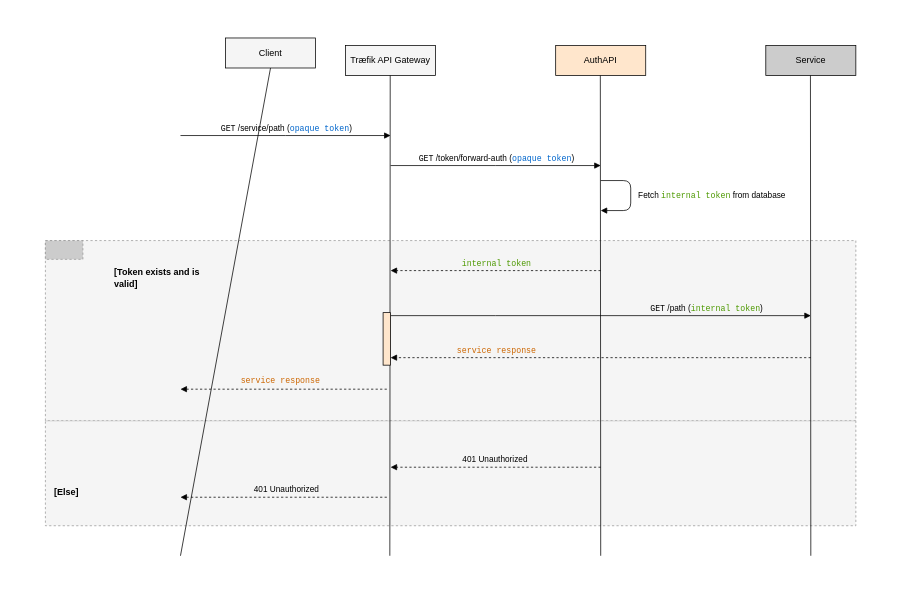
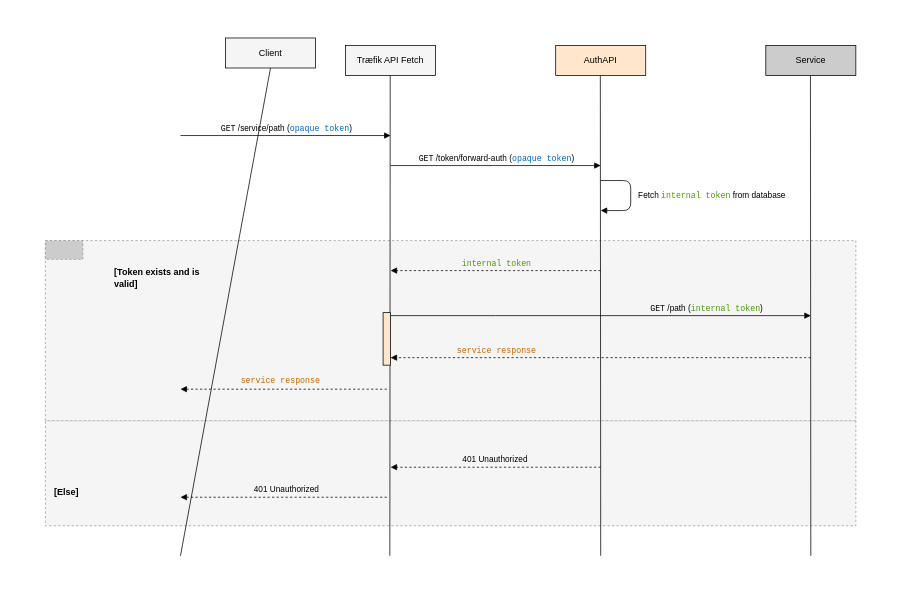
  <mxCell id="0" />
  <mxCell id="1" parent="0" />
  <mxCell id="2" value="" style="rounded=0;whiteSpace=wrap;html=1;labelBackgroundColor=none;fontFamily=Helvetica;fontColor=#00CCCC;strokeColor=none;fillColor=#FFFFFF;align=left;" vertex="1" parent="1"><mxGeometry x="20" width="1160" height="760" as="geometry" y="20" /></mxCell>
  <mxCell id="3" value="" style="rounded=0;whiteSpace=wrap;html=1;fontFamily=Helvetica;fillColor=#F5F5F5;dashed=1;strokeColor=#999999;" vertex="1" parent="1"><mxGeometry x="60" y="560" width="1080" height="140" as="geometry" /></mxCell>
  <mxCell id="4" value="" style="rounded=0;whiteSpace=wrap;html=1;fontFamily=Helvetica;fillColor=#F5F5F5;dashed=1;strokeColor=#999999;" vertex="1" parent="1"><mxGeometry x="60" y="320" width="1080" height="240" as="geometry" /></mxCell>
  <mxCell id="5" style="edgeStyle=orthogonalEdgeStyle;rounded=0;orthogonalLoop=1;jettySize=auto;html=1;endArrow=block;endFill=1;strokeColor=default;" edge="1" parent="1"><mxGeometry relative="1" as="geometry"><mxPoint x="520" y="180" as="targetPoint" /><mxPoint x="240" y="180" as="sourcePoint" /><Array as="points"><mxPoint x="380" y="180" /><mxPoint x="380" y="180" /></Array></mxGeometry></mxCell>
  <mxCell id="6" value="&lt;font face=&quot;Courier New&quot;&gt;GET&lt;/font&gt; /service/path (&lt;font face=&quot;Courier New&quot; color=&quot;#0066CC&quot;&gt;opaque token&lt;/font&gt;)" style="edgeLabel;html=1;align=center;verticalAlign=middle;resizable=0;points=[];" vertex="1" connectable="0" parent="5"><mxGeometry x="-0.071" y="-1" relative="1" as="geometry"><mxPoint x="10" y="-11" as="offset" /></mxGeometry></mxCell>
  <mxCell id="7" value="Client" style="rounded=0;whiteSpace=wrap;html=1;fillColor=#F5F5F5;" vertex="1" parent="1"><mxGeometry x="300" y="50" width="120" height="40" as="geometry" /></mxCell>
- <mxCell id="8" value="Træfik API Gateway" style="rounded=0;whiteSpace=wrap;html=1;fillColor=#F5F5F5;" vertex="1" parent="1"><mxGeometry x="460" y="60" width="120" height="40" as="geometry" /></mxCell>
+ <mxCell id="8" value="Træfik API Fetch" style="rounded=0;whiteSpace=wrap;html=1;fillColor=#F5F5F5;" vertex="1" parent="1"><mxGeometry x="460" y="60" width="120" height="40" as="geometry" /></mxCell>
  <mxCell id="9" value="AuthAPI" style="rounded=0;whiteSpace=wrap;html=1;fillColor=#ffe6cc;" vertex="1" parent="1"><mxGeometry x="740" y="60" width="120" height="40" as="geometry" /></mxCell>
  <mxCell id="10" style="rounded=0;orthogonalLoop=1;jettySize=auto;html=1;exitX=0.5;exitY=1;exitDx=0;exitDy=0;strokeColor=default;endArrow=none;endFill=0;" edge="1" parent="1" source="7"><mxGeometry relative="1" as="geometry"><mxPoint x="240" y="740" as="targetPoint" /></mxGeometry></mxCell>
  <mxCell id="11" style="rounded=0;orthogonalLoop=1;jettySize=auto;html=1;exitX=0.5;exitY=1;exitDx=0;exitDy=0;strokeColor=default;endArrow=none;endFill=0;" edge="1" parent="1"><mxGeometry relative="1" as="geometry"><mxPoint x="800" y="740" as="targetPoint" /><mxPoint x="799.5" y="100" as="sourcePoint" /></mxGeometry></mxCell>
  <mxCell id="12" value="Service" style="rounded=0;whiteSpace=wrap;html=1;fillColor=#cccccc;" vertex="1" parent="1"><mxGeometry x="1020" y="60" width="120" height="40" as="geometry" /></mxCell>
  <mxCell id="13" style="rounded=0;orthogonalLoop=1;jettySize=auto;html=1;exitX=0.5;exitY=1;exitDx=0;exitDy=0;strokeColor=default;endArrow=none;endFill=0;" edge="1" parent="1"><mxGeometry relative="1" as="geometry"><mxPoint x="1080" y="740" as="targetPoint" /><mxPoint x="1079.5" y="100" as="sourcePoint" /></mxGeometry></mxCell>
  <mxCell id="14" style="edgeStyle=orthogonalEdgeStyle;rounded=0;orthogonalLoop=1;jettySize=auto;html=1;endArrow=block;endFill=1;strokeColor=default;" edge="1" parent="1"><mxGeometry relative="1" as="geometry"><mxPoint x="800" y="220" as="targetPoint" /><mxPoint x="520" y="220" as="sourcePoint" /><Array as="points"><mxPoint x="660" y="220" /><mxPoint x="660" y="220" /></Array></mxGeometry></mxCell>
  <mxCell id="15" value="&lt;font face=&quot;Courier New&quot;&gt;GET&lt;/font&gt; /token/forward-auth (&lt;font face=&quot;Courier New&quot; color=&quot;#0066CC&quot;&gt;opaque token&lt;/font&gt;)" style="edgeLabel;html=1;align=center;verticalAlign=middle;resizable=0;points=[];" vertex="1" connectable="0" parent="14"><mxGeometry x="-0.071" y="-1" relative="1" as="geometry"><mxPoint x="10" y="-11" as="offset" /></mxGeometry></mxCell>
  <mxCell id="16" style="edgeStyle=orthogonalEdgeStyle;rounded=1;orthogonalLoop=1;jettySize=auto;html=1;endArrow=block;endFill=1;strokeColor=default;" edge="1" parent="1"><mxGeometry relative="1" as="geometry"><mxPoint x="800" y="280" as="targetPoint" /><mxPoint x="800" y="240" as="sourcePoint" /><Array as="points"><mxPoint x="840" y="240" /><mxPoint x="840" y="280" /></Array></mxGeometry></mxCell>
  <mxCell id="17" value="&lt;font face=&quot;Helvetica&quot;&gt;Fetch &lt;font face=&quot;Courier New&quot; color=&quot;#4D9900&quot;&gt;internal token&lt;/font&gt; from database&lt;br&gt;&lt;/font&gt;" style="edgeLabel;html=1;align=center;verticalAlign=middle;resizable=0;points=[];fontFamily=Courier New;" vertex="1" connectable="0" parent="16"><mxGeometry x="0.183" y="3" relative="1" as="geometry"><mxPoint x="104" y="-11" as="offset" /></mxGeometry></mxCell>
  <mxCell id="18" style="edgeStyle=orthogonalEdgeStyle;rounded=0;orthogonalLoop=1;jettySize=auto;html=1;fontFamily=Courier New;endArrow=block;endFill=1;strokeColor=default;dashed=1;" edge="1" parent="1"><mxGeometry relative="1" as="geometry"><mxPoint x="800" y="360" as="sourcePoint" /><mxPoint x="520" y="360" as="targetPoint" /></mxGeometry></mxCell>
  <mxCell id="19" value="&lt;font face=&quot;Helvetica&quot; color=&quot;#4D9900&quot;&gt;&lt;font face=&quot;Courier New&quot;&gt;internal token&lt;/font&gt;&lt;/font&gt;" style="edgeLabel;html=1;align=center;verticalAlign=middle;resizable=0;points=[];fontFamily=Courier New;labelBackgroundColor=none;" vertex="1" connectable="0" parent="18"><mxGeometry x="-0.093" y="1" relative="1" as="geometry"><mxPoint x="-13" y="-11" as="offset" /></mxGeometry></mxCell>
  <mxCell id="20" value="" style="rounded=0;orthogonalLoop=1;jettySize=auto;html=1;exitX=0.5;exitY=1;exitDx=0;exitDy=0;strokeColor=default;endArrow=none;endFill=0;" edge="1" parent="1"><mxGeometry relative="1" as="geometry"><mxPoint x="519" y="740" as="targetPoint" /><mxPoint x="519.5" y="100" as="sourcePoint" /></mxGeometry></mxCell>
  <mxCell id="21" value="" style="rounded=0;whiteSpace=wrap;html=1;fontFamily=Helvetica;fillColor=#CCCCCC;dashed=1;strokeColor=#999999;" vertex="1" parent="1"><mxGeometry x="60" y="320" width="50" height="25" as="geometry" /></mxCell>
  <mxCell id="22" value="&lt;div align=&quot;left&quot;&gt;&lt;b&gt;[Token exists and is valid]&lt;/b&gt;&lt;/div&gt;" style="text;html=1;strokeColor=none;fillColor=none;align=left;verticalAlign=middle;whiteSpace=wrap;rounded=0;fontFamily=Helvetica;" vertex="1" parent="1"><mxGeometry x="150" y="355" width="130" height="30" as="geometry" /></mxCell>
  <mxCell id="23" style="edgeStyle=orthogonalEdgeStyle;rounded=0;orthogonalLoop=1;jettySize=auto;html=1;endArrow=block;endFill=1;strokeColor=default;" edge="1" parent="1"><mxGeometry relative="1" as="geometry"><mxPoint x="1080" y="420" as="targetPoint" /><mxPoint x="520" y="420" as="sourcePoint" /><Array as="points"><mxPoint x="660" y="420" /><mxPoint x="660" y="420" /></Array></mxGeometry></mxCell>
  <mxCell id="24" value="&lt;font face=&quot;Courier New&quot;&gt;GET&lt;/font&gt; /path (&lt;font face=&quot;Helvetica&quot; color=&quot;#4D9900&quot;&gt;&lt;font face=&quot;Courier New&quot;&gt;internal token&lt;/font&gt;&lt;/font&gt;)" style="edgeLabel;html=1;align=center;verticalAlign=middle;resizable=0;points=[];labelBackgroundColor=none;" vertex="1" connectable="0" parent="23"><mxGeometry x="-0.071" y="-1" relative="1" as="geometry"><mxPoint x="160" y="-11" as="offset" /></mxGeometry></mxCell>
  <mxCell id="25" style="edgeStyle=orthogonalEdgeStyle;rounded=0;orthogonalLoop=1;jettySize=auto;html=1;fontFamily=Courier New;endArrow=block;endFill=1;strokeColor=default;dashed=1;" edge="1" parent="1"><mxGeometry relative="1" as="geometry"><mxPoint x="1080" y="476" as="sourcePoint" /><mxPoint x="520" y="476" as="targetPoint" /></mxGeometry></mxCell>
  <mxCell id="26" value="&lt;font face=&quot;Courier New&quot; color=&quot;#CC6600&quot;&gt;service response&lt;/font&gt;" style="edgeLabel;html=1;align=center;verticalAlign=middle;resizable=0;points=[];fontFamily=Helvetica;fontColor=#000000;labelBackgroundColor=none;" vertex="1" connectable="0" parent="25"><mxGeometry x="0.382" relative="1" as="geometry"><mxPoint x="-33" y="-10" as="offset" /></mxGeometry></mxCell>
  <mxCell id="27" style="edgeStyle=orthogonalEdgeStyle;rounded=0;orthogonalLoop=1;jettySize=auto;html=1;fontFamily=Courier New;endArrow=block;endFill=1;strokeColor=default;dashed=1;" edge="1" parent="1"><mxGeometry relative="1" as="geometry"><mxPoint x="515" y="518" as="sourcePoint" /><mxPoint x="240" y="518" as="targetPoint" /></mxGeometry></mxCell>
  <mxCell id="28" value="&lt;font face=&quot;Courier New&quot; color=&quot;#CC6600&quot;&gt;service response&lt;/font&gt;" style="edgeLabel;html=1;align=center;verticalAlign=middle;resizable=0;points=[];fontFamily=Helvetica;fontColor=#000000;labelBackgroundColor=none;" vertex="1" connectable="0" parent="1"><mxGeometry x="360" y="510" as="geometry"><mxPoint x="12" y="-4" as="offset" /></mxGeometry></mxCell>
  <mxCell id="29" value="" style="rounded=0;whiteSpace=wrap;html=1;labelBackgroundColor=none;fontFamily=Courier New;fontColor=#4D9900;strokeColor=#000000;fillColor=#FFE6CC;align=left;" vertex="1" parent="1"><mxGeometry x="510" y="416" width="10" height="70" as="geometry" /></mxCell>
  <mxCell id="30" value="&lt;div align=&quot;left&quot;&gt;&lt;b&gt;[Else]&lt;/b&gt;&lt;/div&gt;" style="text;html=1;strokeColor=none;fillColor=none;align=left;verticalAlign=middle;whiteSpace=wrap;rounded=0;fontFamily=Helvetica;" vertex="1" parent="1"><mxGeometry x="70" y="640" width="120" height="30" as="geometry" /></mxCell>
  <mxCell id="31" style="edgeStyle=orthogonalEdgeStyle;rounded=0;orthogonalLoop=1;jettySize=auto;html=1;fontFamily=Courier New;endArrow=block;endFill=1;strokeColor=default;dashed=1;" edge="1" parent="1"><mxGeometry relative="1" as="geometry"><mxPoint x="515" y="662" as="sourcePoint" /><mxPoint x="240" y="662" as="targetPoint" /></mxGeometry></mxCell>
  <mxCell id="32" value="401 Unauthorized" style="edgeLabel;html=1;align=center;verticalAlign=middle;resizable=0;points=[];fontFamily=Helvetica;fontColor=#000000;labelBackgroundColor=none;" vertex="1" connectable="0" parent="1"><mxGeometry x="380" y="650" as="geometry" /></mxCell>
  <mxCell id="33" style="edgeStyle=orthogonalEdgeStyle;rounded=0;orthogonalLoop=1;jettySize=auto;html=1;fontFamily=Courier New;endArrow=block;endFill=1;strokeColor=default;dashed=1;" edge="1" parent="1"><mxGeometry relative="1" as="geometry"><mxPoint x="800" y="622" as="sourcePoint" /><mxPoint x="520" y="622" as="targetPoint" /></mxGeometry></mxCell>
  <mxCell id="34" value="401 Unauthorized" style="edgeLabel;html=1;align=center;verticalAlign=middle;resizable=0;points=[];fontFamily=Helvetica;fontColor=#000000;labelBackgroundColor=none;" vertex="1" connectable="0" parent="1"><mxGeometry x="658" y="610" as="geometry" /></mxCell>
